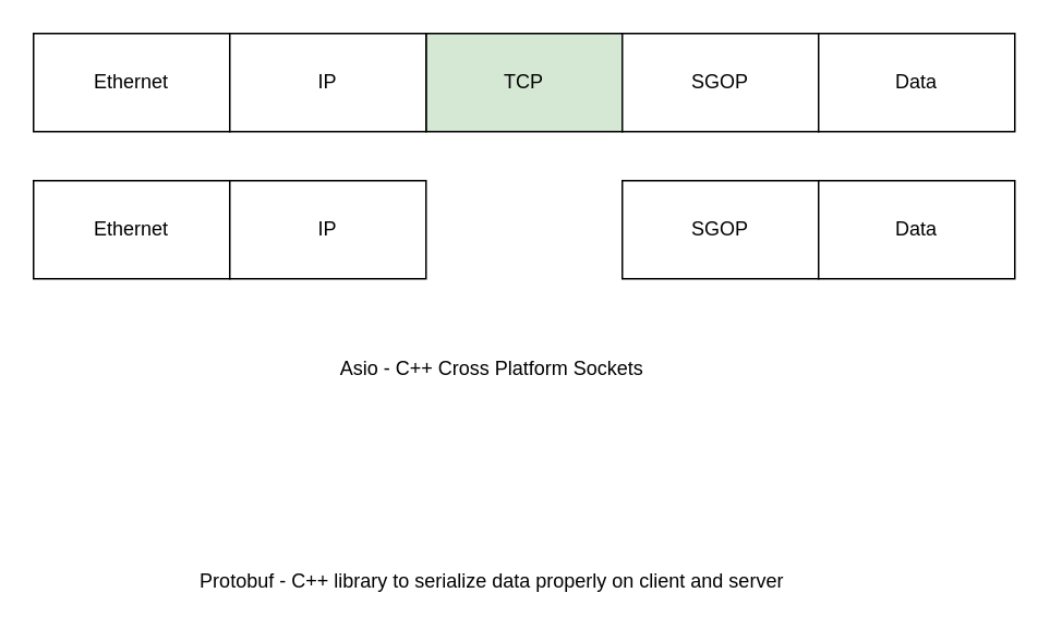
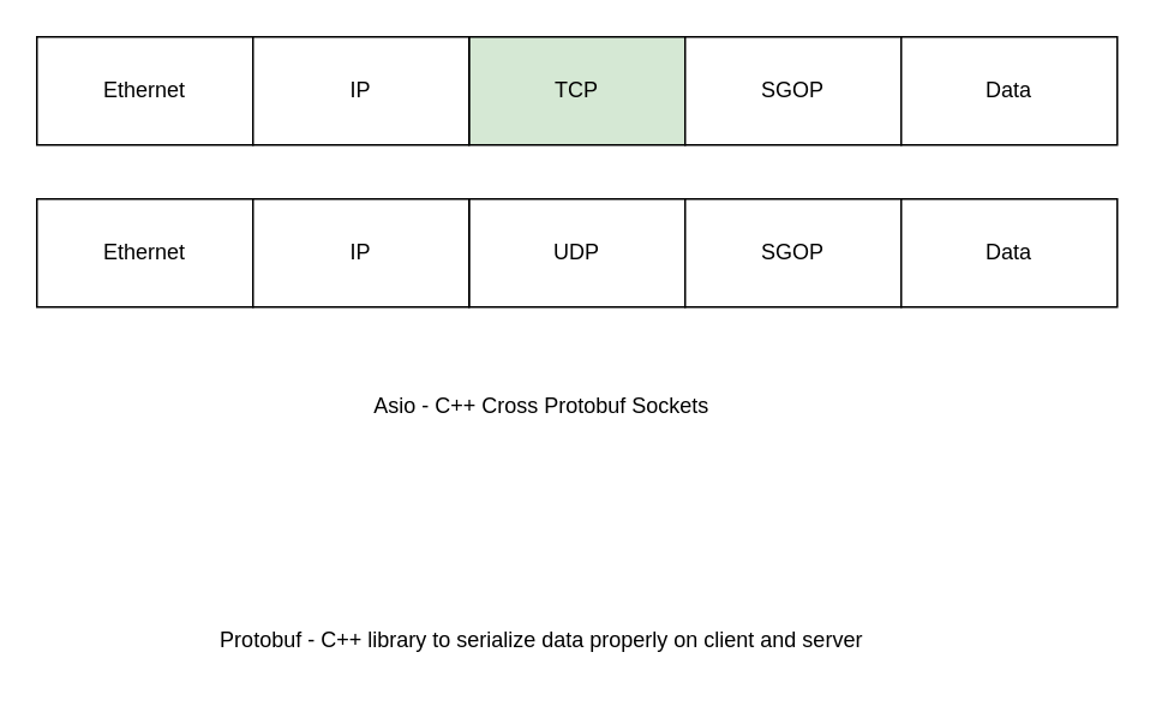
  <mxCell id="0" />
  <mxCell id="1" parent="0" />
  <mxCell id="2" value="Ethernet" style="rounded=0;whiteSpace=wrap;html=1;" vertex="1" parent="1"><mxGeometry x="20" y="20" width="120" height="60" as="geometry" /></mxCell>
  <mxCell id="3" value="TCP" style="rounded=0;whiteSpace=wrap;html=1;fillColor=#d5e8d4;" vertex="1" parent="1"><mxGeometry x="260" y="20" width="120" height="60" as="geometry" /></mxCell>
  <mxCell id="4" value="IP" style="rounded=0;whiteSpace=wrap;html=1;" vertex="1" parent="1"><mxGeometry x="140" y="20" width="120" height="60" as="geometry" /></mxCell>
  <mxCell id="5" value="Ethernet" style="rounded=0;whiteSpace=wrap;html=1;" vertex="1" parent="1"><mxGeometry x="20" y="110" width="120" height="60" as="geometry" /></mxCell>
+ <mxCell id="6" value="UDP" style="rounded=0;whiteSpace=wrap;html=1;" vertex="1" parent="1"><mxGeometry x="260" y="110" width="120" height="60" as="geometry" /></mxCell>
  <mxCell id="7" value="IP" style="rounded=0;whiteSpace=wrap;html=1;" vertex="1" parent="1"><mxGeometry x="140" y="110" width="120" height="60" as="geometry" /></mxCell>
  <mxCell id="8" value="SGOP" style="rounded=0;whiteSpace=wrap;html=1;" vertex="1" parent="1"><mxGeometry x="380" y="20" width="120" height="60" as="geometry" /></mxCell>
  <mxCell id="9" value="SGOP" style="rounded=0;whiteSpace=wrap;html=1;" vertex="1" parent="1"><mxGeometry x="380" y="110" width="120" height="60" as="geometry" /></mxCell>
  <mxCell id="10" value="Data" style="rounded=0;whiteSpace=wrap;html=1;" vertex="1" parent="1"><mxGeometry x="500" y="20" width="120" height="60" as="geometry" /></mxCell>
  <mxCell id="11" value="Data" style="rounded=0;whiteSpace=wrap;html=1;" vertex="1" parent="1"><mxGeometry x="500" y="110" width="120" height="60" as="geometry" /></mxCell>
  <mxCell id="12" value="Protobuf - C++ library to serialize data properly on client and server" style="text;html=1;align=center;verticalAlign=middle;resizable=0;points=[];autosize=1;strokeColor=none;fillColor=none;" vertex="1" parent="1"><mxGeometry x="110" y="340" width="380" height="30" as="geometry" /></mxCell>
- <mxCell id="13" value="Asio - C++ Cross Platform Sockets" style="text;html=1;align=center;verticalAlign=middle;resizable=0;points=[];autosize=1;strokeColor=none;fillColor=none;" vertex="1" parent="1"><mxGeometry x="195" y="210" width="210" height="30" as="geometry" /></mxCell>
+ <mxCell id="13" value="Asio - C++ Cross Protobuf Sockets" style="text;html=1;align=center;verticalAlign=middle;resizable=0;points=[];autosize=1;strokeColor=none;fillColor=none;" vertex="1" parent="1"><mxGeometry x="195" y="210" width="210" height="30" as="geometry" /></mxCell>
